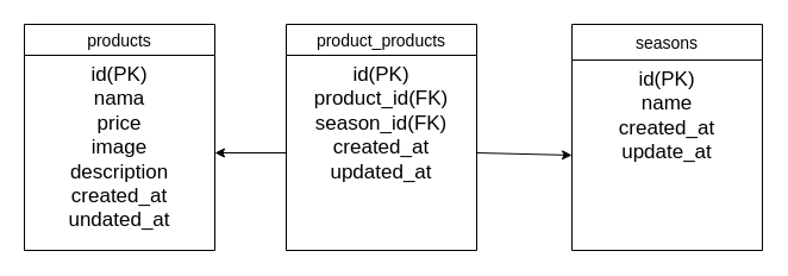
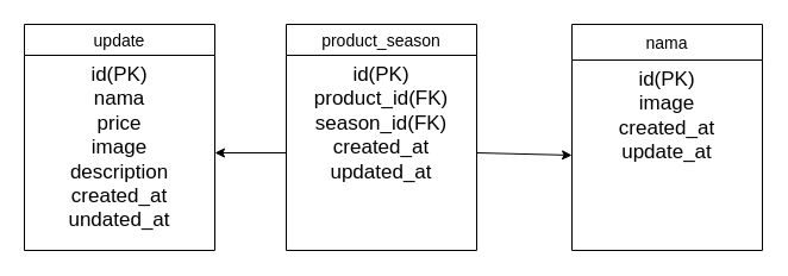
  <mxCell id="0" />
  <mxCell id="1" parent="0" />
  <mxCell id="2" value="" style="edgeStyle=none;html=1;" edge="1" parent="1"><mxGeometry relative="1" as="geometry"><mxPoint x="92.5" y="76" as="sourcePoint" /><mxPoint x="92.5" y="76" as="targetPoint" /></mxGeometry></mxCell>
- <mxCell id="3" value="products" style="swimlane;fontStyle=0;childLayout=stackLayout;horizontal=1;startSize=26;horizontalStack=0;resizeParent=1;resizeParentMax=0;resizeLast=0;collapsible=1;marginBottom=0;align=center;fontSize=14;" vertex="1" parent="1"><mxGeometry x="20" y="20" width="160" height="190" as="geometry" /></mxCell>
+ <mxCell id="3" value="update" style="swimlane;fontStyle=0;childLayout=stackLayout;horizontal=1;startSize=26;horizontalStack=0;resizeParent=1;resizeParentMax=0;resizeLast=0;collapsible=1;marginBottom=0;align=center;fontSize=14;" vertex="1" parent="1"><mxGeometry x="20" y="20" width="160" height="190" as="geometry" /></mxCell>
  <mxCell id="4" value="&lt;div&gt;&lt;font style=&quot;font-size: 17px;&quot;&gt;id(PK)&lt;/font&gt;&lt;/div&gt;&lt;div&gt;&lt;font style=&quot;font-size: 17px;&quot;&gt;nama&lt;/font&gt;&lt;/div&gt;&lt;div&gt;&lt;font style=&quot;font-size: 17px;&quot;&gt;price&lt;/font&gt;&lt;/div&gt;&lt;div&gt;&lt;font style=&quot;font-size: 17px;&quot;&gt;image&lt;/font&gt;&lt;/div&gt;&lt;div&gt;&lt;font style=&quot;font-size: 17px;&quot;&gt;description&lt;/font&gt;&lt;/div&gt;&lt;div&gt;&lt;font style=&quot;font-size: 17px;&quot;&gt;created_at&lt;/font&gt;&lt;/div&gt;&lt;div&gt;&lt;font style=&quot;font-size: 17px;&quot;&gt;undated_at&lt;/font&gt;&lt;/div&gt;" style="text;strokeColor=none;fillColor=none;spacingLeft=4;spacingRight=4;overflow=hidden;rotatable=0;points=[[0,0.5],[1,0.5]];portConstraint=eastwest;fontSize=12;whiteSpace=wrap;html=1;align=center;" vertex="1" parent="3"><mxGeometry y="26" width="160" height="164" as="geometry" /></mxCell>
- <mxCell id="5" value="product_products" style="swimlane;fontStyle=0;childLayout=stackLayout;horizontal=1;startSize=26;horizontalStack=0;resizeParent=1;resizeParentMax=0;resizeLast=0;collapsible=1;marginBottom=0;align=center;fontSize=14;" vertex="1" parent="1"><mxGeometry x="240" y="20" width="160" height="190" as="geometry" /></mxCell>
+ <mxCell id="5" value="product_season" style="swimlane;fontStyle=0;childLayout=stackLayout;horizontal=1;startSize=26;horizontalStack=0;resizeParent=1;resizeParentMax=0;resizeLast=0;collapsible=1;marginBottom=0;align=center;fontSize=14;" vertex="1" parent="1"><mxGeometry x="240" y="20" width="160" height="190" as="geometry" /></mxCell>
  <mxCell id="6" value="&lt;font style=&quot;font-size: 17px;&quot;&gt;id(PK)&lt;/font&gt;&lt;div&gt;&lt;font style=&quot;font-size: 17px;&quot;&gt;product_id(FK)&lt;/font&gt;&lt;/div&gt;&lt;div&gt;&lt;font style=&quot;font-size: 17px;&quot;&gt;season_id(FK)&lt;/font&gt;&lt;/div&gt;&lt;div&gt;&lt;font style=&quot;font-size: 17px;&quot;&gt;created_at&lt;/font&gt;&lt;/div&gt;&lt;div&gt;&lt;font style=&quot;font-size: 17px;&quot;&gt;updated_at&lt;/font&gt;&lt;/div&gt;" style="text;strokeColor=none;fillColor=none;spacingLeft=4;spacingRight=4;overflow=hidden;rotatable=0;points=[[0,0.5],[1,0.5]];portConstraint=eastwest;fontSize=12;whiteSpace=wrap;html=1;align=center;" vertex="1" parent="5"><mxGeometry y="26" width="160" height="164" as="geometry" /></mxCell>
  <mxCell id="7" value="" style="edgeStyle=none;html=1;" edge="1" parent="1" source="6" target="4"><mxGeometry relative="1" as="geometry" /></mxCell>
- <mxCell id="8" value="seasons" style="swimlane;fontStyle=0;childLayout=stackLayout;horizontal=1;startSize=30;horizontalStack=0;resizeParent=1;resizeParentMax=0;resizeLast=0;collapsible=1;marginBottom=0;align=center;fontSize=14;" vertex="1" parent="1"><mxGeometry x="480" y="20" width="160" height="190" as="geometry" /></mxCell>
- <mxCell id="9" value="&lt;font style=&quot;font-size: 17px;&quot;&gt;id(PK)&lt;/font&gt;&lt;div&gt;&lt;font style=&quot;font-size: 17px;&quot;&gt;name&lt;/font&gt;&lt;/div&gt;&lt;div&gt;&lt;font style=&quot;font-size: 17px;&quot;&gt;created_at&lt;/font&gt;&lt;/div&gt;&lt;div&gt;&lt;font style=&quot;font-size: 17px;&quot;&gt;update_at&lt;/font&gt;&lt;/div&gt;" style="text;strokeColor=none;fillColor=none;spacingLeft=4;spacingRight=4;overflow=hidden;rotatable=0;points=[[0,0.5],[1,0.5]];portConstraint=eastwest;fontSize=12;whiteSpace=wrap;html=1;align=center;" vertex="1" parent="8"><mxGeometry y="30" width="160" height="160" as="geometry" /></mxCell>
+ <mxCell id="8" value="nama" style="swimlane;fontStyle=0;childLayout=stackLayout;horizontal=1;startSize=30;horizontalStack=0;resizeParent=1;resizeParentMax=0;resizeLast=0;collapsible=1;marginBottom=0;align=center;fontSize=14;" vertex="1" parent="1"><mxGeometry x="480" y="20" width="160" height="190" as="geometry" /></mxCell>
+ <mxCell id="9" value="&lt;font style=&quot;font-size: 17px;&quot;&gt;id(PK)&lt;/font&gt;&lt;div&gt;&lt;font style=&quot;font-size: 17px;&quot;&gt;image&lt;/font&gt;&lt;/div&gt;&lt;div&gt;&lt;font style=&quot;font-size: 17px;&quot;&gt;created_at&lt;/font&gt;&lt;/div&gt;&lt;div&gt;&lt;font style=&quot;font-size: 17px;&quot;&gt;update_at&lt;/font&gt;&lt;/div&gt;" style="text;strokeColor=none;fillColor=none;spacingLeft=4;spacingRight=4;overflow=hidden;rotatable=0;points=[[0,0.5],[1,0.5]];portConstraint=eastwest;fontSize=12;whiteSpace=wrap;html=1;align=center;" vertex="1" parent="8"><mxGeometry y="30" width="160" height="160" as="geometry" /></mxCell>
  <mxCell id="10" style="edgeStyle=none;html=1;exitX=1;exitY=0.5;exitDx=0;exitDy=0;entryX=0;entryY=0.5;entryDx=0;entryDy=0;" edge="1" parent="1" source="6" target="9"><mxGeometry relative="1" as="geometry" /></mxCell>
